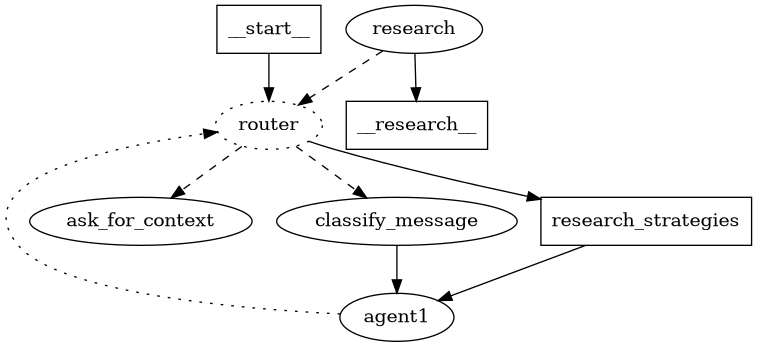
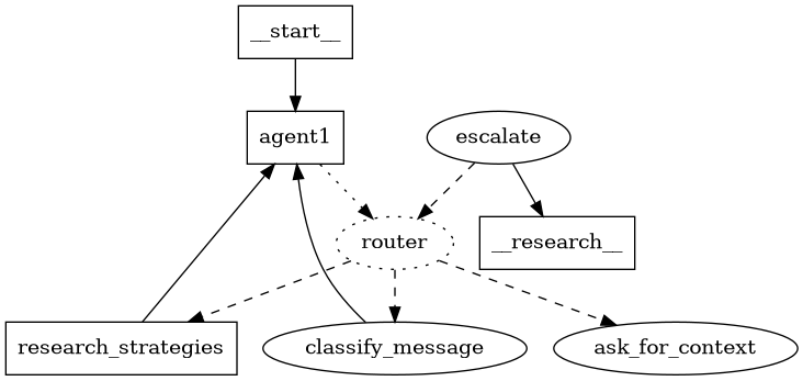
  digraph {
    __start__ [shape=rectangle]
-   agent1
+   agent1 [shape=box]
    router [style=dotted]
    ask_for_context
    classify_message
    research_strategies [shape=box]
-   escalate [label=research]
+   escalate
    n8 [label=__research__ shape=rectangle]
-   __start__ -> router
+   __start__ -> agent1
    agent1 -> router [style=dotted]
    router -> ask_for_context [style=dashed]
    router -> classify_message [style=dashed]
-   router -> research_strategies [style=solid]
+   router -> research_strategies [style=dashed]
    classify_message -> agent1
    research_strategies -> agent1
    escalate -> router [style=dashed]
    escalate -> n8
  }
